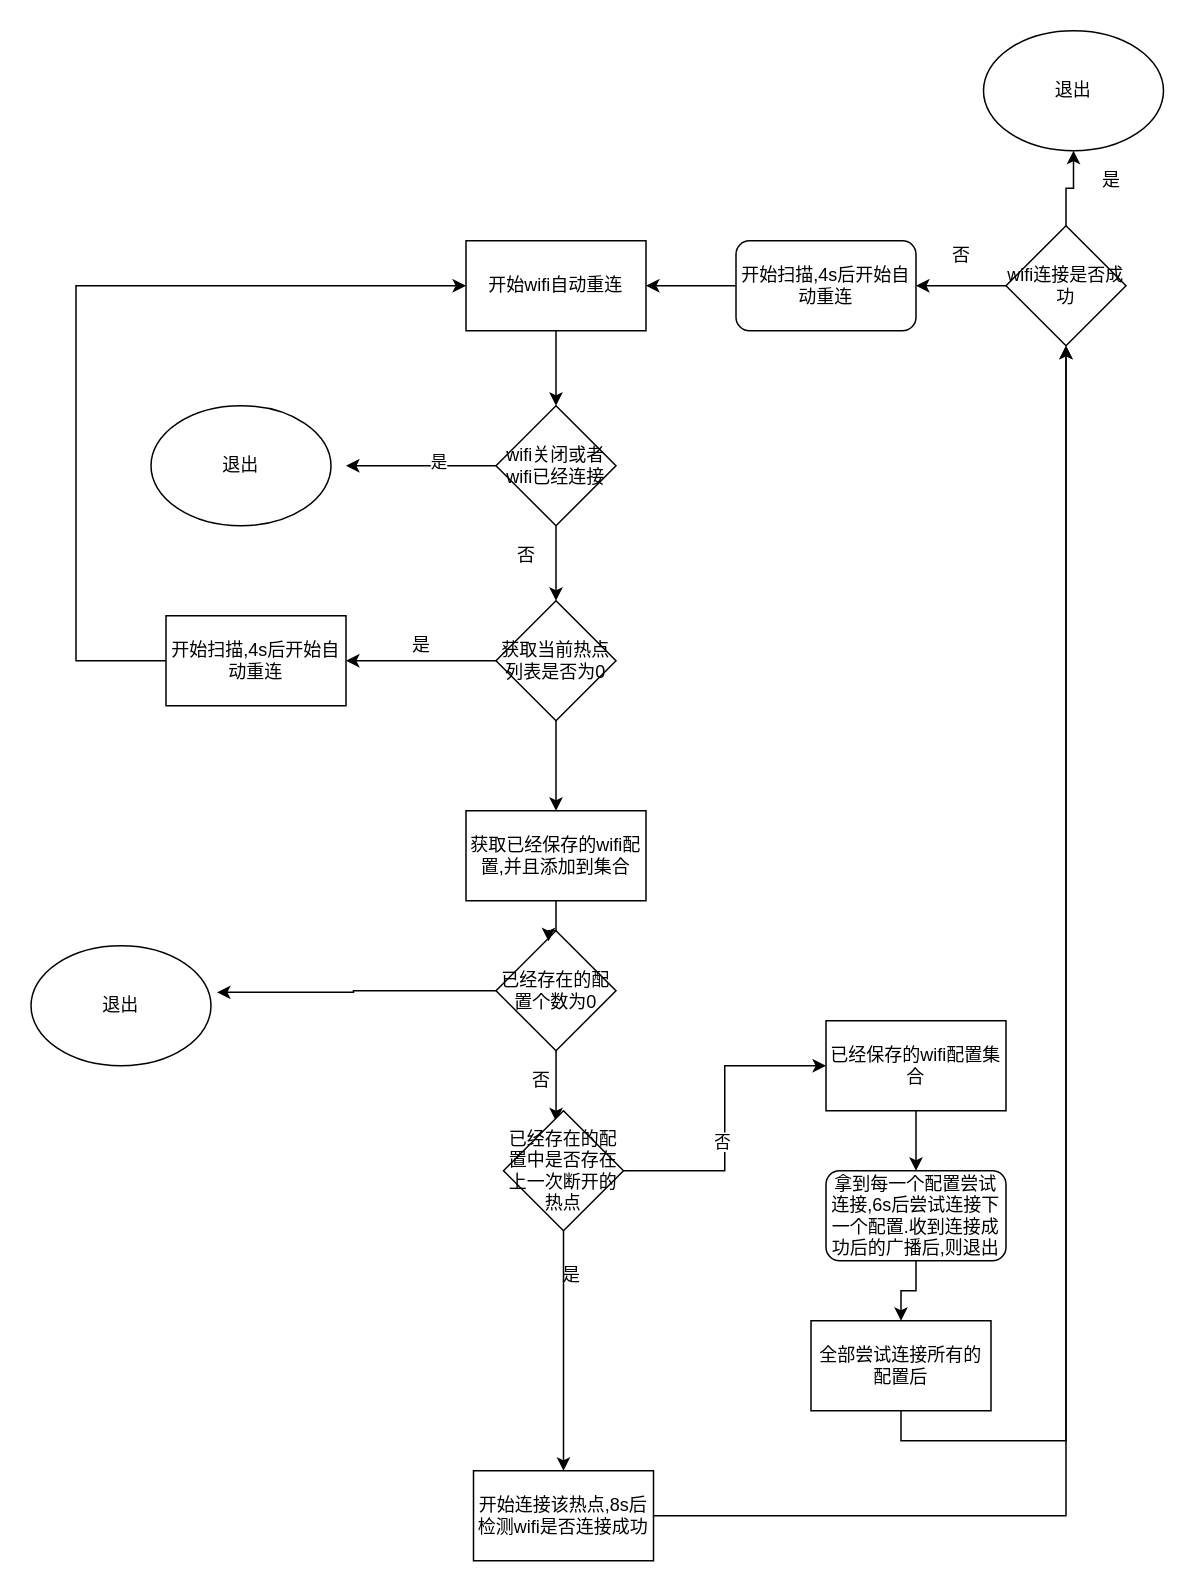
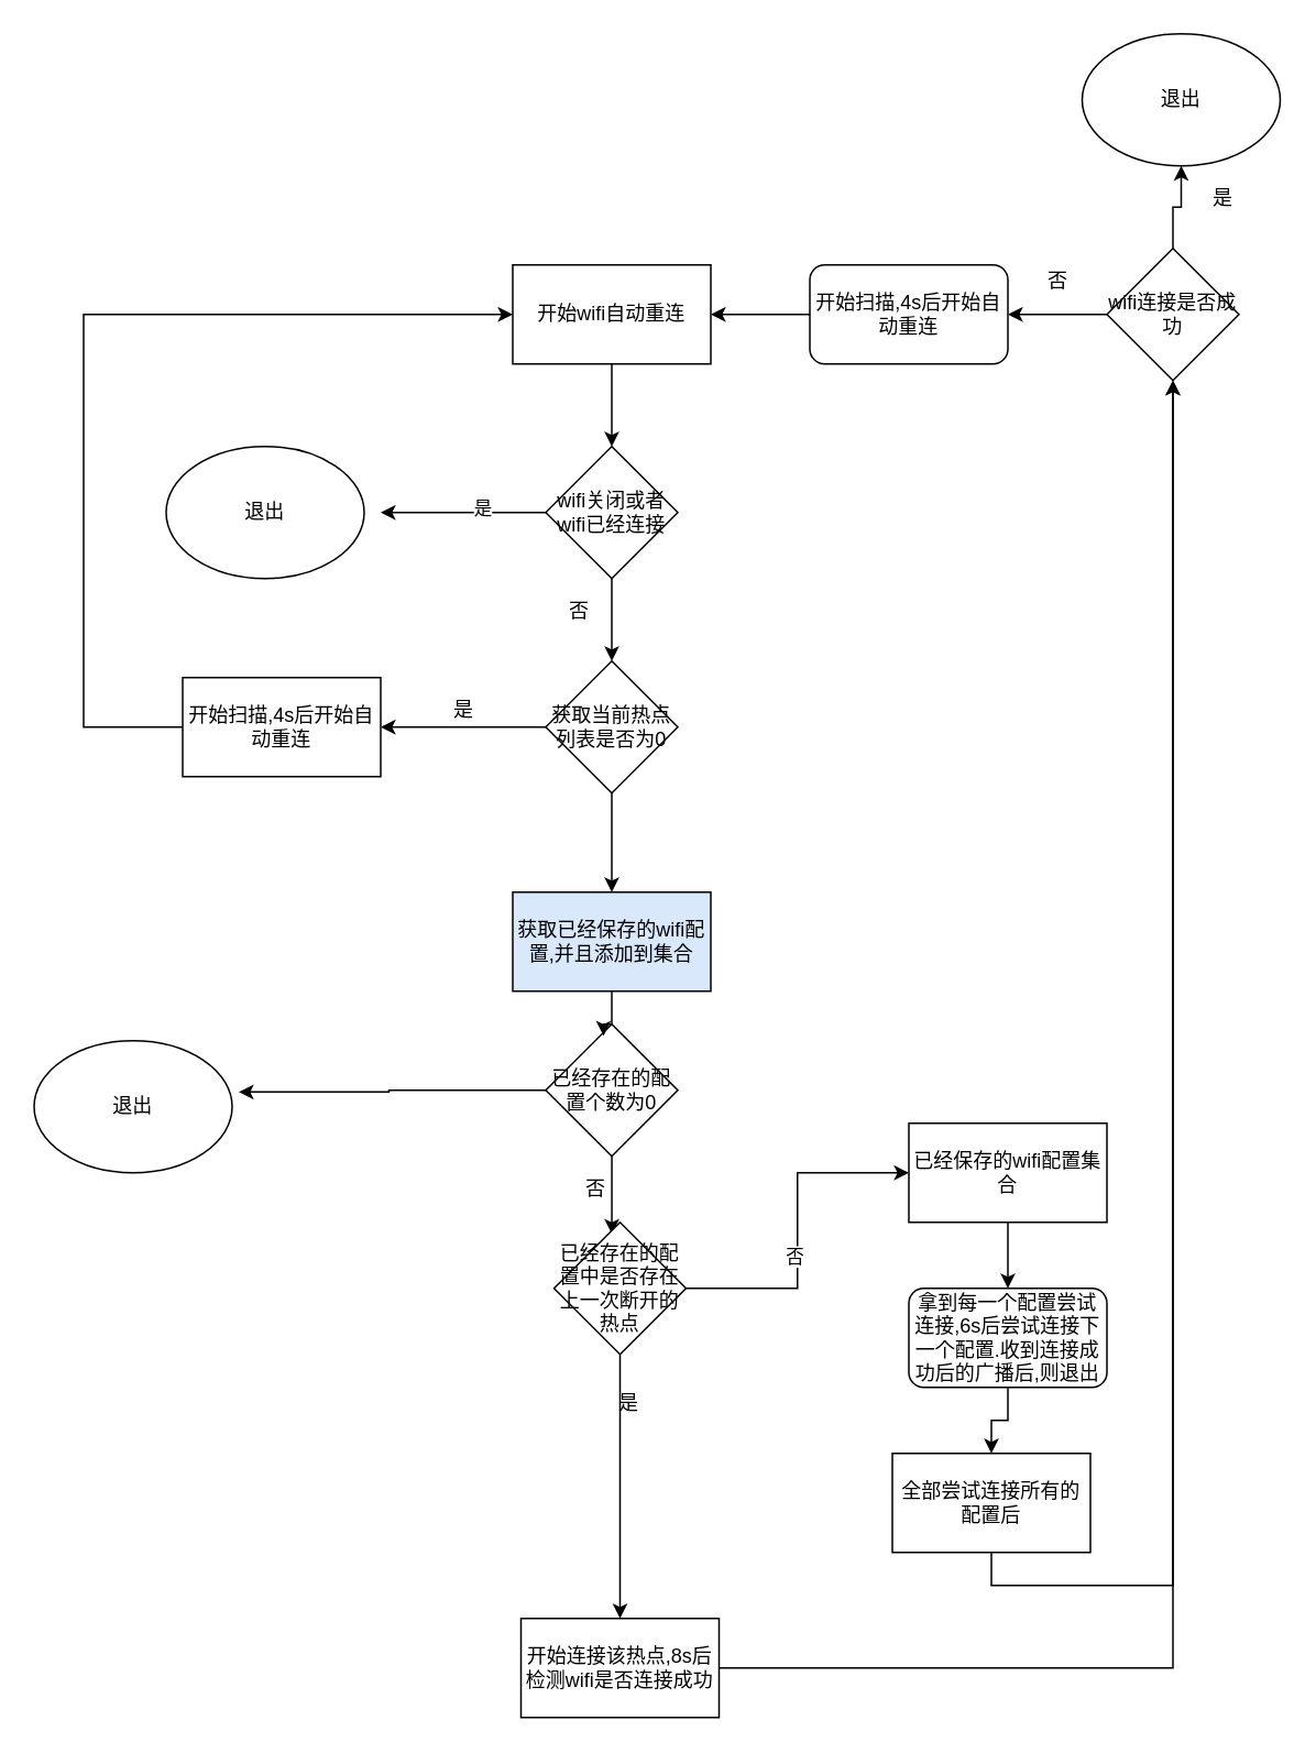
  <mxCell id="0" />
  <mxCell id="1" parent="0" />
  <mxCell id="2" style="edgeStyle=orthogonalEdgeStyle;rounded=0;orthogonalLoop=1;jettySize=auto;html=1;entryX=0.5;entryY=0;entryDx=0;entryDy=0;" edge="1" parent="1" source="3" target="7"><mxGeometry relative="1" as="geometry" /></mxCell>
  <mxCell id="3" value="开始wifi自动重连" style="rounded=0;whiteSpace=wrap;html=1;" vertex="1" parent="1"><mxGeometry x="310" y="160" width="120" height="60" as="geometry" /></mxCell>
  <mxCell id="4" style="edgeStyle=orthogonalEdgeStyle;rounded=0;orthogonalLoop=1;jettySize=auto;html=1;" edge="1" parent="1" source="7"><mxGeometry relative="1" as="geometry"><mxPoint x="230" y="310" as="targetPoint" /></mxGeometry></mxCell>
  <mxCell id="5" value="是" style="edgeLabel;html=1;align=center;verticalAlign=middle;resizable=0;points=[];" vertex="1" connectable="0" parent="4"><mxGeometry x="-0.22" y="-3" relative="1" as="geometry"><mxPoint as="offset" /></mxGeometry></mxCell>
  <mxCell id="6" style="edgeStyle=orthogonalEdgeStyle;rounded=0;orthogonalLoop=1;jettySize=auto;html=1;exitX=0.5;exitY=1;exitDx=0;exitDy=0;entryX=0.5;entryY=0;entryDx=0;entryDy=0;" edge="1" parent="1" source="7"><mxGeometry relative="1" as="geometry"><mxPoint x="370" y="400" as="targetPoint" /><Array as="points"><mxPoint x="370" y="370" /><mxPoint x="370" y="370" /></Array></mxGeometry></mxCell>
  <mxCell id="7" value="wifi关闭或者wifi已经连接" style="rhombus;whiteSpace=wrap;html=1;" vertex="1" parent="1"><mxGeometry x="330" y="270" width="80" height="80" as="geometry" /></mxCell>
  <mxCell id="8" value="退出" style="ellipse;whiteSpace=wrap;html=1;" vertex="1" parent="1"><mxGeometry x="100" y="270" width="120" height="80" as="geometry" /></mxCell>
  <mxCell id="9" value="否" style="text;html=1;align=center;verticalAlign=middle;resizable=0;points=[];autosize=1;" vertex="1" parent="1"><mxGeometry x="335" y="360" width="30" height="20" as="geometry" /></mxCell>
  <mxCell id="10" style="edgeStyle=orthogonalEdgeStyle;rounded=0;orthogonalLoop=1;jettySize=auto;html=1;entryX=1;entryY=0.5;entryDx=0;entryDy=0;" edge="1" parent="1" source="12" target="14"><mxGeometry relative="1" as="geometry" /></mxCell>
  <mxCell id="11" style="edgeStyle=orthogonalEdgeStyle;rounded=0;orthogonalLoop=1;jettySize=auto;html=1;exitX=0.5;exitY=1;exitDx=0;exitDy=0;" edge="1" parent="1" source="12" target="17"><mxGeometry relative="1" as="geometry" /></mxCell>
  <mxCell id="12" value="获取当前热点列表是否为0" style="rhombus;whiteSpace=wrap;html=1;" vertex="1" parent="1"><mxGeometry x="330" y="400" width="80" height="80" as="geometry" /></mxCell>
  <mxCell id="13" style="edgeStyle=orthogonalEdgeStyle;rounded=0;orthogonalLoop=1;jettySize=auto;html=1;entryX=0;entryY=0.5;entryDx=0;entryDy=0;" edge="1" parent="1" source="14" target="3"><mxGeometry relative="1" as="geometry"><Array as="points"><mxPoint x="50" y="440" /><mxPoint x="50" y="190" /></Array></mxGeometry></mxCell>
  <mxCell id="14" value="开始扫描,4s后开始自动重连" style="rounded=0;whiteSpace=wrap;html=1;" vertex="1" parent="1"><mxGeometry x="110" y="410" width="120" height="60" as="geometry" /></mxCell>
  <mxCell id="15" value="是" style="text;html=1;align=center;verticalAlign=middle;resizable=0;points=[];autosize=1;" vertex="1" parent="1"><mxGeometry x="265" y="420" width="30" height="20" as="geometry" /></mxCell>
  <mxCell id="16" style="edgeStyle=orthogonalEdgeStyle;rounded=0;orthogonalLoop=1;jettySize=auto;html=1;entryX=0.438;entryY=0.088;entryDx=0;entryDy=0;entryPerimeter=0;" edge="1" parent="1" source="36" target="21"><mxGeometry relative="1" as="geometry" /></mxCell>
- <mxCell id="17" value="获取已经保存的wifi配置,并且添加到集合" style="rounded=0;whiteSpace=wrap;html=1;" vertex="1" parent="1"><mxGeometry x="310" y="540" width="120" height="60" as="geometry" /></mxCell>
+ <mxCell id="17" value="获取已经保存的wifi配置,并且添加到集合" style="rounded=0;whiteSpace=wrap;html=1;fillColor=#dae8fc;" vertex="1" parent="1"><mxGeometry x="310" y="540" width="120" height="60" as="geometry" /></mxCell>
  <mxCell id="18" style="edgeStyle=orthogonalEdgeStyle;rounded=0;orthogonalLoop=1;jettySize=auto;html=1;exitX=0.5;exitY=1;exitDx=0;exitDy=0;entryX=0.5;entryY=0;entryDx=0;entryDy=0;" edge="1" parent="1" source="21" target="33"><mxGeometry relative="1" as="geometry"><mxPoint x="375" y="960" as="targetPoint" /></mxGeometry></mxCell>
  <mxCell id="19" style="edgeStyle=orthogonalEdgeStyle;rounded=0;orthogonalLoop=1;jettySize=auto;html=1;" edge="1" parent="1" source="21" target="23"><mxGeometry relative="1" as="geometry" /></mxCell>
  <mxCell id="20" value="否" style="edgeLabel;html=1;align=center;verticalAlign=middle;resizable=0;points=[];" vertex="1" connectable="0" parent="19"><mxGeometry x="-0.152" y="2" relative="1" as="geometry"><mxPoint as="offset" /></mxGeometry></mxCell>
  <mxCell id="21" value="已经存在的配置中是否存在上一次断开的热点" style="rhombus;whiteSpace=wrap;html=1;" vertex="1" parent="1"><mxGeometry x="335" y="740" width="80" height="80" as="geometry" /></mxCell>
  <mxCell id="22" style="edgeStyle=orthogonalEdgeStyle;rounded=0;orthogonalLoop=1;jettySize=auto;html=1;entryX=0.5;entryY=0;entryDx=0;entryDy=0;" edge="1" parent="1" source="23" target="41"><mxGeometry relative="1" as="geometry" /></mxCell>
  <mxCell id="23" value="已经保存的wifi配置集合" style="rounded=0;whiteSpace=wrap;html=1;" vertex="1" parent="1"><mxGeometry x="550" y="680" width="120" height="60" as="geometry" /></mxCell>
  <mxCell id="24" style="edgeStyle=orthogonalEdgeStyle;rounded=0;orthogonalLoop=1;jettySize=auto;html=1;entryX=1;entryY=0.5;entryDx=0;entryDy=0;" edge="1" parent="1" source="26" target="28"><mxGeometry relative="1" as="geometry" /></mxCell>
  <mxCell id="25" style="edgeStyle=orthogonalEdgeStyle;rounded=0;orthogonalLoop=1;jettySize=auto;html=1;entryX=0.5;entryY=1;entryDx=0;entryDy=0;" edge="1" parent="1" source="26" target="30"><mxGeometry relative="1" as="geometry" /></mxCell>
  <mxCell id="26" value="wifi连接是否成功" style="rhombus;whiteSpace=wrap;html=1;" vertex="1" parent="1"><mxGeometry x="670" y="150" width="80" height="80" as="geometry" /></mxCell>
  <mxCell id="27" style="edgeStyle=orthogonalEdgeStyle;rounded=0;orthogonalLoop=1;jettySize=auto;html=1;entryX=1;entryY=0.5;entryDx=0;entryDy=0;" edge="1" parent="1" source="28" target="3"><mxGeometry relative="1" as="geometry" /></mxCell>
  <mxCell id="28" value="开始扫描,4s后开始自动重连" style="rounded=1;whiteSpace=wrap;html=1;" vertex="1" parent="1"><mxGeometry x="490" y="160" width="120" height="60" as="geometry" /></mxCell>
  <mxCell id="29" value="否" style="text;html=1;align=center;verticalAlign=middle;resizable=0;points=[];autosize=1;" vertex="1" parent="1"><mxGeometry x="625" y="160" width="30" height="20" as="geometry" /></mxCell>
  <mxCell id="30" value="退出" style="ellipse;whiteSpace=wrap;html=1;" vertex="1" parent="1"><mxGeometry x="655" y="20" width="120" height="80" as="geometry" /></mxCell>
  <mxCell id="31" value="是" style="text;html=1;align=center;verticalAlign=middle;resizable=0;points=[];autosize=1;" vertex="1" parent="1"><mxGeometry x="725" y="110" width="30" height="20" as="geometry" /></mxCell>
  <mxCell id="32" style="edgeStyle=orthogonalEdgeStyle;rounded=0;orthogonalLoop=1;jettySize=auto;html=1;entryX=0.5;entryY=1;entryDx=0;entryDy=0;" edge="1" parent="1" source="33" target="26"><mxGeometry relative="1" as="geometry"><Array as="points"><mxPoint x="710" y="1010" /></Array></mxGeometry></mxCell>
  <mxCell id="33" value="开始连接该热点,8s后检测wifi是否连接成功" style="rounded=0;whiteSpace=wrap;html=1;" vertex="1" parent="1"><mxGeometry x="315" y="980" width="120" height="60" as="geometry" /></mxCell>
  <mxCell id="34" value="是" style="text;html=1;align=center;verticalAlign=middle;resizable=0;points=[];autosize=1;" vertex="1" parent="1"><mxGeometry x="365" y="840" width="30" height="20" as="geometry" /></mxCell>
  <mxCell id="35" style="edgeStyle=orthogonalEdgeStyle;rounded=0;orthogonalLoop=1;jettySize=auto;html=1;entryX=1.033;entryY=0.388;entryDx=0;entryDy=0;entryPerimeter=0;" edge="1" parent="1" source="36" target="39"><mxGeometry relative="1" as="geometry" /></mxCell>
  <mxCell id="36" value="已经存在的配置个数为0" style="rhombus;whiteSpace=wrap;html=1;" vertex="1" parent="1"><mxGeometry x="330" y="620" width="80" height="80" as="geometry" /></mxCell>
  <mxCell id="37" style="edgeStyle=orthogonalEdgeStyle;rounded=0;orthogonalLoop=1;jettySize=auto;html=1;entryX=0.438;entryY=0.088;entryDx=0;entryDy=0;entryPerimeter=0;" edge="1" parent="1" source="17" target="36"><mxGeometry relative="1" as="geometry"><mxPoint x="370.04" y="600" as="sourcePoint" /><mxPoint x="370.04" y="717.04" as="targetPoint" /></mxGeometry></mxCell>
  <mxCell id="38" value="否" style="text;html=1;align=center;verticalAlign=middle;resizable=0;points=[];autosize=1;" vertex="1" parent="1"><mxGeometry x="345" y="710" width="30" height="20" as="geometry" /></mxCell>
  <mxCell id="39" value="退出" style="ellipse;whiteSpace=wrap;html=1;" vertex="1" parent="1"><mxGeometry x="20" y="630" width="120" height="80" as="geometry" /></mxCell>
  <mxCell id="40" style="edgeStyle=orthogonalEdgeStyle;rounded=0;orthogonalLoop=1;jettySize=auto;html=1;exitX=0.5;exitY=1;exitDx=0;exitDy=0;entryX=0.5;entryY=0;entryDx=0;entryDy=0;" edge="1" parent="1" source="41" target="43"><mxGeometry relative="1" as="geometry" /></mxCell>
  <mxCell id="41" value="拿到每一个配置尝试连接,6s后尝试连接下一个配置.收到连接成功后的广播后,则退出" style="rounded=1;whiteSpace=wrap;html=1;" vertex="1" parent="1"><mxGeometry x="550" y="780" width="120" height="60" as="geometry" /></mxCell>
  <mxCell id="42" style="edgeStyle=orthogonalEdgeStyle;rounded=0;orthogonalLoop=1;jettySize=auto;html=1;exitX=0.5;exitY=1;exitDx=0;exitDy=0;entryX=0.5;entryY=1;entryDx=0;entryDy=0;" edge="1" parent="1" source="43" target="26"><mxGeometry relative="1" as="geometry" /></mxCell>
  <mxCell id="43" value="全部尝试连接所有的配置后" style="rounded=0;whiteSpace=wrap;html=1;" vertex="1" parent="1"><mxGeometry x="540" y="880" width="120" height="60" as="geometry" /></mxCell>
